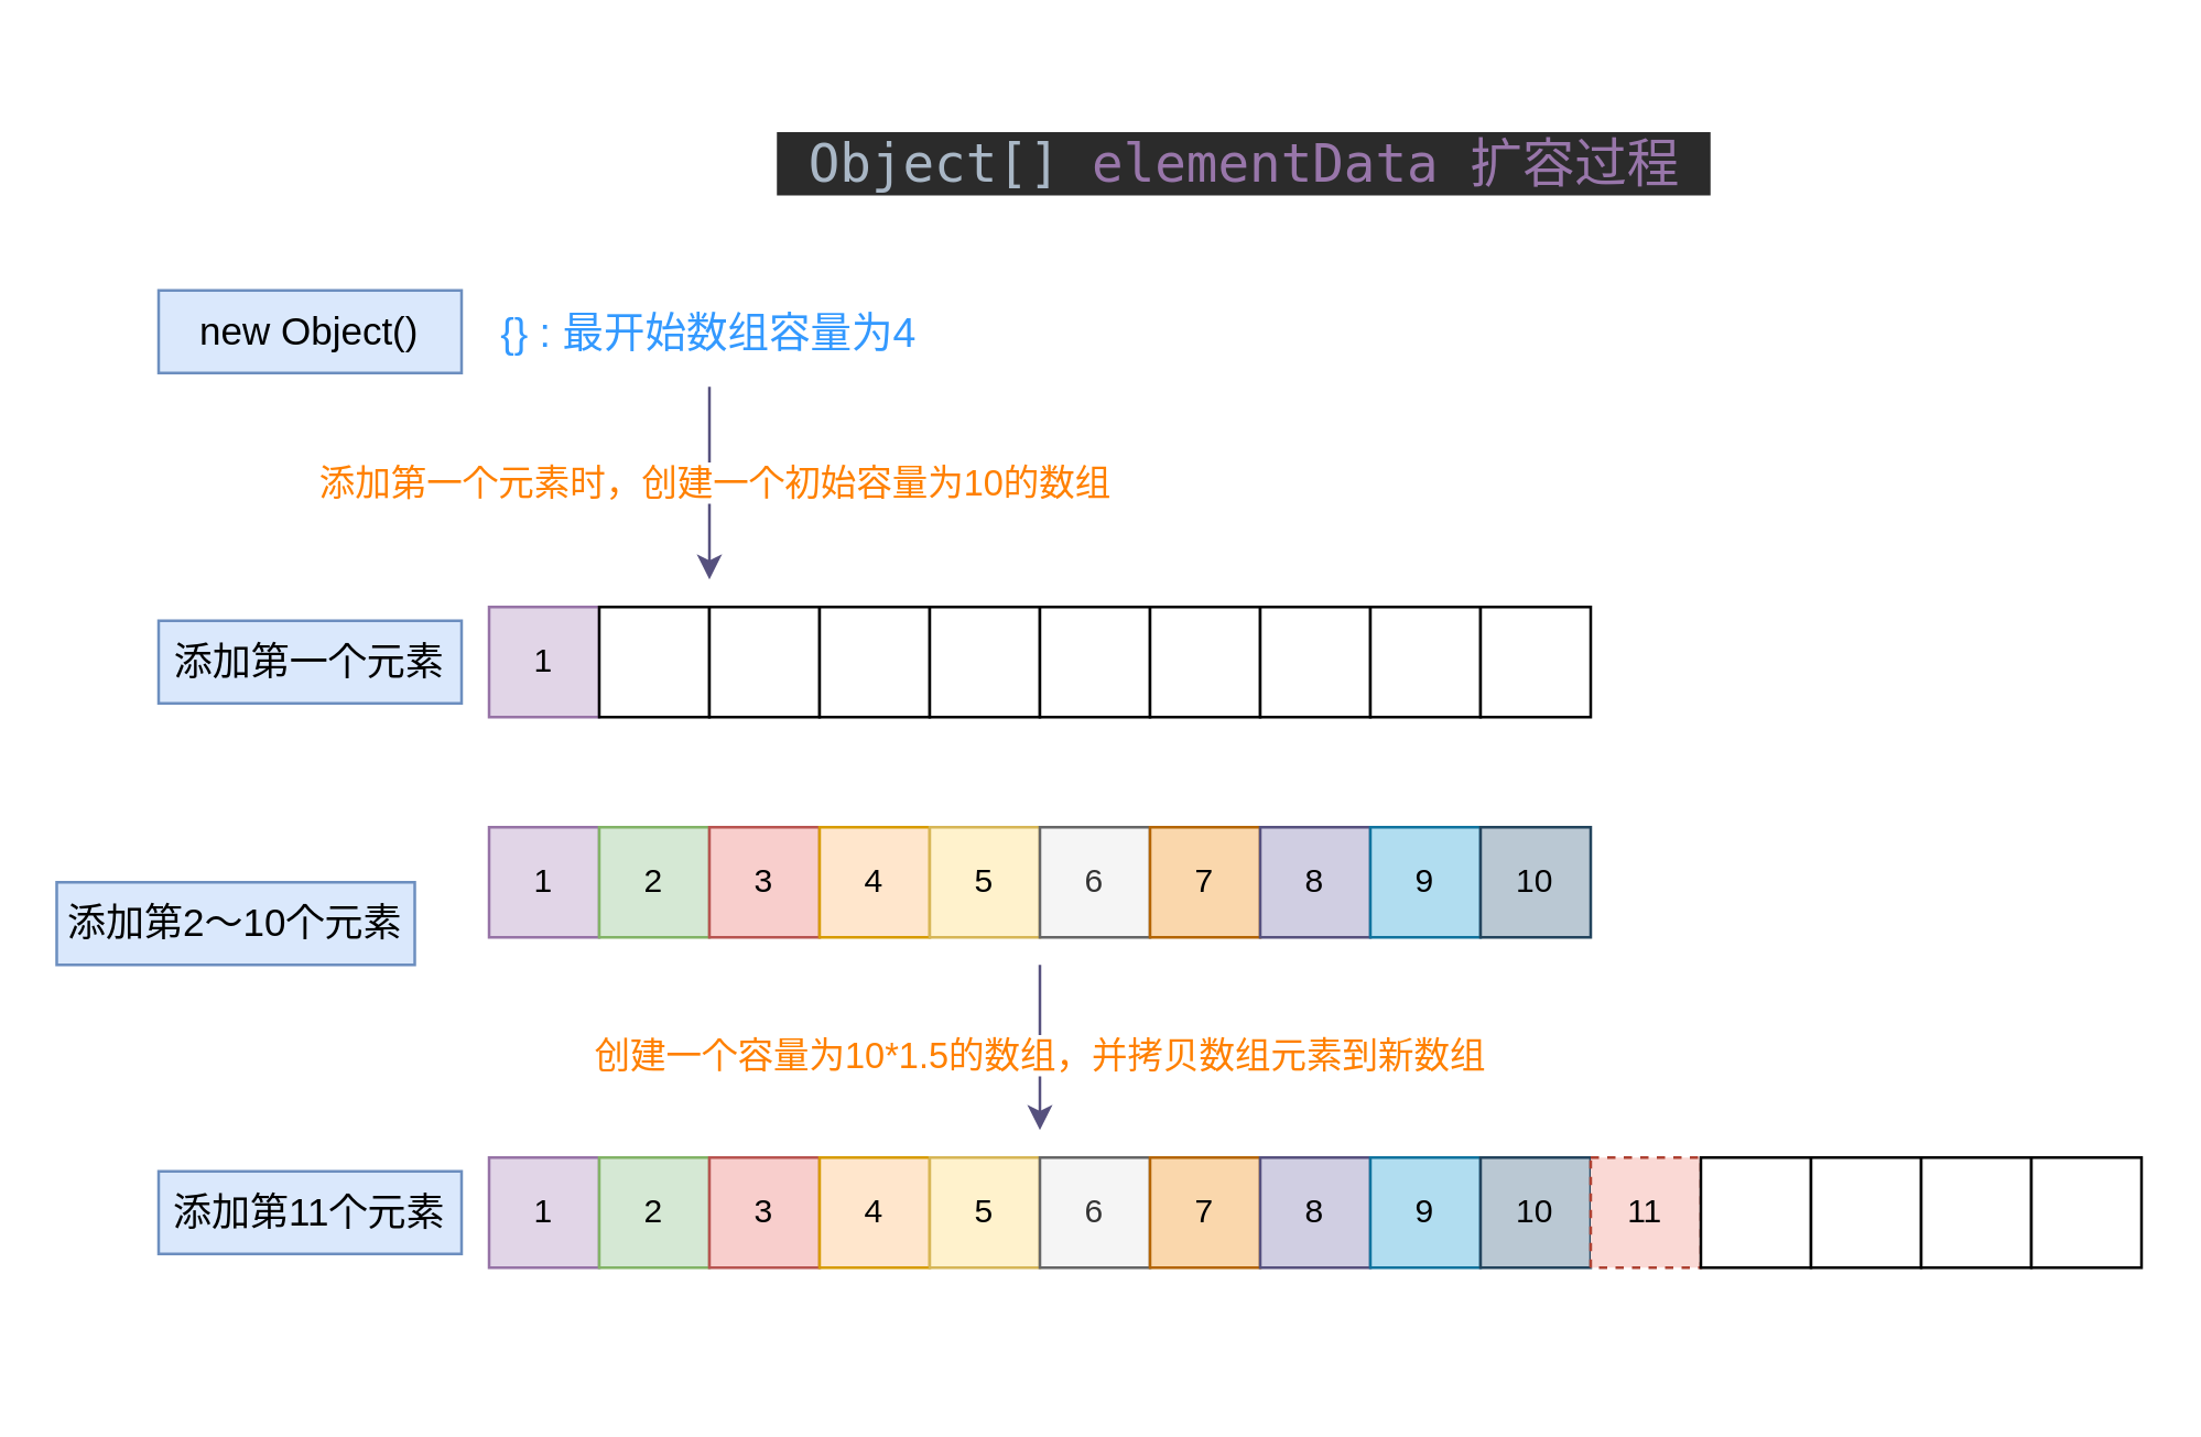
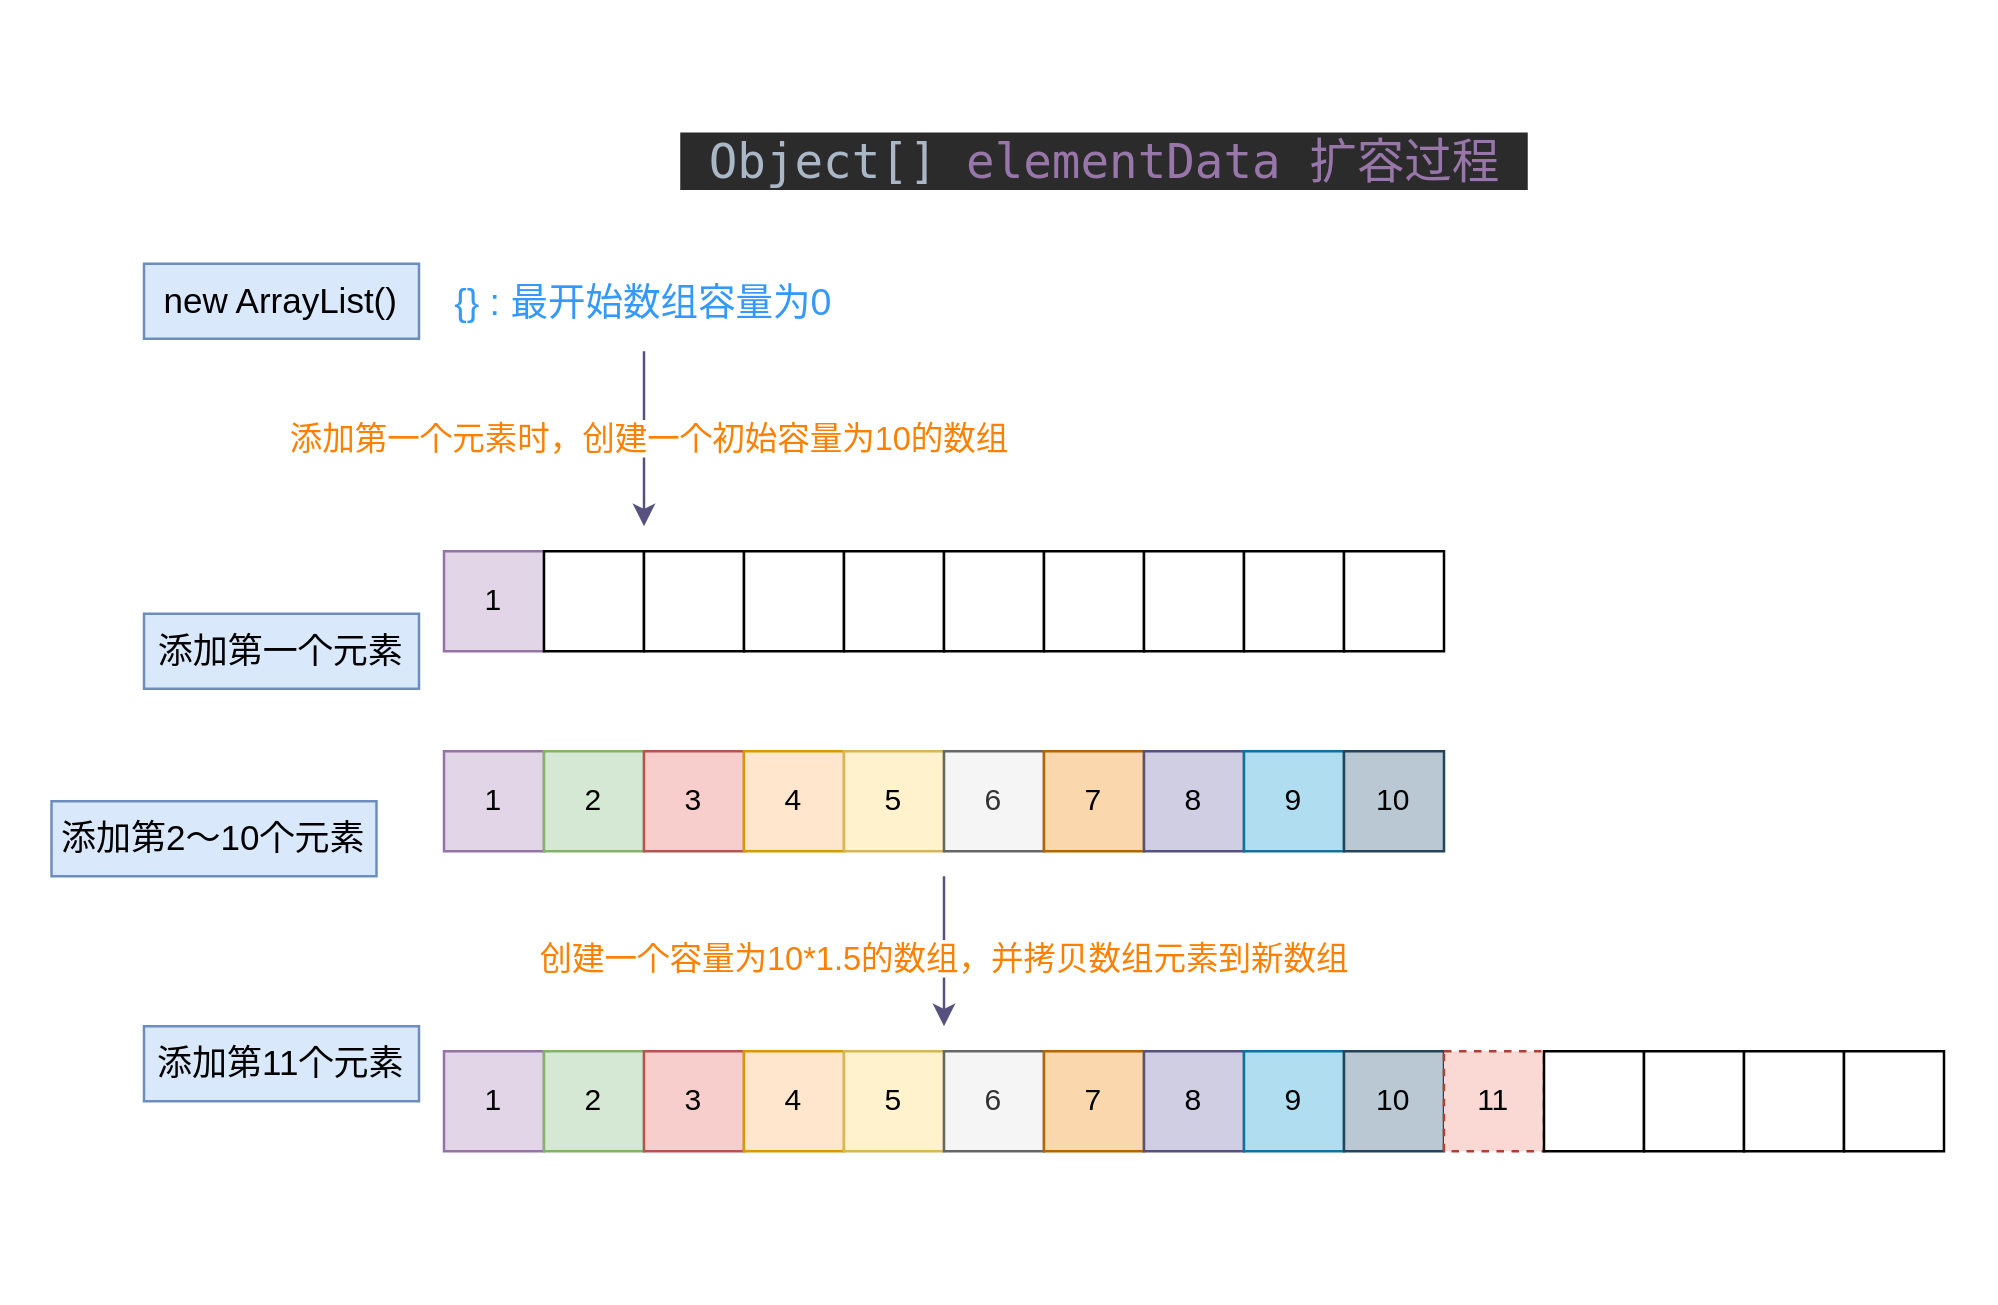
  <mxCell id="0" />
  <mxCell id="1" parent="0" />
  <mxCell id="2" value="1" style="whiteSpace=wrap;html=1;aspect=fixed;fillColor=#e1d5e7;strokeColor=#9673a6;" parent="1" vertex="1"><mxGeometry x="177" y="220" width="40" height="40" as="geometry" /></mxCell>
  <mxCell id="3" value="" style="whiteSpace=wrap;html=1;aspect=fixed;" parent="1" vertex="1"><mxGeometry x="217" y="220" width="40" height="40" as="geometry" /></mxCell>
  <mxCell id="4" value="" style="whiteSpace=wrap;html=1;aspect=fixed;" parent="1" vertex="1"><mxGeometry x="257" y="220" width="40" height="40" as="geometry" /></mxCell>
  <mxCell id="5" value="" style="whiteSpace=wrap;html=1;aspect=fixed;" parent="1" vertex="1"><mxGeometry x="297" y="220" width="40" height="40" as="geometry" /></mxCell>
  <mxCell id="6" value="" style="whiteSpace=wrap;html=1;aspect=fixed;" parent="1" vertex="1"><mxGeometry x="337" y="220" width="40" height="40" as="geometry" /></mxCell>
  <mxCell id="7" value="" style="whiteSpace=wrap;html=1;aspect=fixed;" parent="1" vertex="1"><mxGeometry x="377" y="220" width="40" height="40" as="geometry" /></mxCell>
  <mxCell id="8" value="" style="whiteSpace=wrap;html=1;aspect=fixed;" parent="1" vertex="1"><mxGeometry x="417" y="220" width="40" height="40" as="geometry" /></mxCell>
  <mxCell id="9" value="" style="whiteSpace=wrap;html=1;aspect=fixed;" parent="1" vertex="1"><mxGeometry x="457" y="220" width="40" height="40" as="geometry" /></mxCell>
  <mxCell id="10" value="" style="whiteSpace=wrap;html=1;aspect=fixed;" parent="1" vertex="1"><mxGeometry x="497" y="220" width="40" height="40" as="geometry" /></mxCell>
  <mxCell id="11" value="" style="whiteSpace=wrap;html=1;aspect=fixed;" parent="1" vertex="1"><mxGeometry x="537" y="220" width="40" height="40" as="geometry" /></mxCell>
- <mxCell id="12" value="new Object()" style="text;html=1;align=center;verticalAlign=middle;whiteSpace=wrap;rounded=0;fontSize=14;fillColor=#dae8fc;strokeColor=#6c8ebf;" parent="1" vertex="1"><mxGeometry x="57" y="105" width="110" height="30" as="geometry" /></mxCell>
- <mxCell id="13" value="添加第一个元素" style="text;html=1;align=center;verticalAlign=middle;whiteSpace=wrap;rounded=0;fontSize=14;fillColor=#dae8fc;strokeColor=#6c8ebf;" parent="1" vertex="1"><mxGeometry x="57" y="225" width="110" height="30" as="geometry" /></mxCell>
+ <mxCell id="12" value="new ArrayList()" style="text;html=1;align=center;verticalAlign=middle;whiteSpace=wrap;rounded=0;fontSize=14;fillColor=#dae8fc;strokeColor=#6c8ebf;" parent="1" vertex="1"><mxGeometry x="57" y="105" width="110" height="30" as="geometry" /></mxCell>
+ <mxCell id="13" value="添加第一个元素" style="text;html=1;align=center;verticalAlign=middle;whiteSpace=wrap;rounded=0;fontSize=14;fillColor=#dae8fc;strokeColor=#6c8ebf;" parent="1" vertex="1"><mxGeometry x="57" y="245" width="110" height="30" as="geometry" /></mxCell>
  <mxCell id="14" value="添加第2～10个元素" style="text;html=1;align=center;verticalAlign=middle;whiteSpace=wrap;rounded=0;fontSize=14;fillColor=#dae8fc;strokeColor=#6c8ebf;" parent="1" vertex="1"><mxGeometry x="20" y="320" width="130" height="30" as="geometry" /></mxCell>
  <mxCell id="15" value="1" style="whiteSpace=wrap;html=1;aspect=fixed;fillColor=#e1d5e7;strokeColor=#9673a6;" parent="1" vertex="1"><mxGeometry x="177" y="300" width="40" height="40" as="geometry" /></mxCell>
  <mxCell id="16" value="2" style="whiteSpace=wrap;html=1;aspect=fixed;fillColor=#d5e8d4;strokeColor=#82b366;" parent="1" vertex="1"><mxGeometry x="217" y="300" width="40" height="40" as="geometry" /></mxCell>
  <mxCell id="17" value="3" style="whiteSpace=wrap;html=1;aspect=fixed;fillColor=#f8cecc;strokeColor=#b85450;" parent="1" vertex="1"><mxGeometry x="257" y="300" width="40" height="40" as="geometry" /></mxCell>
  <mxCell id="18" value="4" style="whiteSpace=wrap;html=1;aspect=fixed;fillColor=#ffe6cc;strokeColor=#d79b00;" parent="1" vertex="1"><mxGeometry x="297" y="300" width="40" height="40" as="geometry" /></mxCell>
  <mxCell id="19" value="5" style="whiteSpace=wrap;html=1;aspect=fixed;fillColor=#fff2cc;strokeColor=#d6b656;" parent="1" vertex="1"><mxGeometry x="337" y="300" width="40" height="40" as="geometry" /></mxCell>
  <mxCell id="20" value="6" style="whiteSpace=wrap;html=1;aspect=fixed;fillColor=#f5f5f5;fontColor=#333333;strokeColor=#666666;" parent="1" vertex="1"><mxGeometry x="377" y="300" width="40" height="40" as="geometry" /></mxCell>
  <mxCell id="21" value="7" style="whiteSpace=wrap;html=1;aspect=fixed;fillColor=#fad7ac;strokeColor=#b46504;" parent="1" vertex="1"><mxGeometry x="417" y="300" width="40" height="40" as="geometry" /></mxCell>
  <mxCell id="22" value="8" style="whiteSpace=wrap;html=1;aspect=fixed;fillColor=#d0cee2;strokeColor=#56517e;" parent="1" vertex="1"><mxGeometry x="457" y="300" width="40" height="40" as="geometry" /></mxCell>
  <mxCell id="23" value="9" style="whiteSpace=wrap;html=1;aspect=fixed;fillColor=#b1ddf0;strokeColor=#10739e;" parent="1" vertex="1"><mxGeometry x="497" y="300" width="40" height="40" as="geometry" /></mxCell>
  <mxCell id="24" value="10" style="whiteSpace=wrap;html=1;aspect=fixed;fillColor=#bac8d3;strokeColor=#23445d;" parent="1" vertex="1"><mxGeometry x="537" y="300" width="40" height="40" as="geometry" /></mxCell>
- <mxCell id="25" value="添加第11个元素" style="text;html=1;align=center;verticalAlign=middle;whiteSpace=wrap;rounded=0;fontSize=14;fillColor=#dae8fc;strokeColor=#6c8ebf;" parent="1" vertex="1"><mxGeometry x="57" y="425" width="110" height="30" as="geometry" /></mxCell>
+ <mxCell id="25" value="添加第11个元素" style="text;html=1;align=center;verticalAlign=middle;whiteSpace=wrap;rounded=0;fontSize=14;fillColor=#dae8fc;strokeColor=#6c8ebf;" parent="1" vertex="1"><mxGeometry x="57" y="410" width="110" height="30" as="geometry" /></mxCell>
  <mxCell id="26" value="1" style="whiteSpace=wrap;html=1;aspect=fixed;fillColor=#e1d5e7;strokeColor=#9673a6;" parent="1" vertex="1"><mxGeometry x="177" y="420" width="40" height="40" as="geometry" /></mxCell>
  <mxCell id="27" value="2" style="whiteSpace=wrap;html=1;aspect=fixed;fillColor=#d5e8d4;strokeColor=#82b366;" parent="1" vertex="1"><mxGeometry x="217" y="420" width="40" height="40" as="geometry" /></mxCell>
  <mxCell id="28" value="3" style="whiteSpace=wrap;html=1;aspect=fixed;fillColor=#f8cecc;strokeColor=#b85450;" parent="1" vertex="1"><mxGeometry x="257" y="420" width="40" height="40" as="geometry" /></mxCell>
  <mxCell id="29" value="4" style="whiteSpace=wrap;html=1;aspect=fixed;fillColor=#ffe6cc;strokeColor=#d79b00;" parent="1" vertex="1"><mxGeometry x="297" y="420" width="40" height="40" as="geometry" /></mxCell>
  <mxCell id="30" value="5" style="whiteSpace=wrap;html=1;aspect=fixed;fillColor=#fff2cc;strokeColor=#d6b656;" parent="1" vertex="1"><mxGeometry x="337" y="420" width="40" height="40" as="geometry" /></mxCell>
  <mxCell id="31" value="6" style="whiteSpace=wrap;html=1;aspect=fixed;fillColor=#f5f5f5;fontColor=#333333;strokeColor=#666666;" parent="1" vertex="1"><mxGeometry x="377" y="420" width="40" height="40" as="geometry" /></mxCell>
  <mxCell id="32" value="7" style="whiteSpace=wrap;html=1;aspect=fixed;fillColor=#fad7ac;strokeColor=#b46504;" parent="1" vertex="1"><mxGeometry x="417" y="420" width="40" height="40" as="geometry" /></mxCell>
  <mxCell id="33" value="8" style="whiteSpace=wrap;html=1;aspect=fixed;fillColor=#d0cee2;strokeColor=#56517e;" parent="1" vertex="1"><mxGeometry x="457" y="420" width="40" height="40" as="geometry" /></mxCell>
  <mxCell id="34" value="9" style="whiteSpace=wrap;html=1;aspect=fixed;fillColor=#b1ddf0;strokeColor=#10739e;" parent="1" vertex="1"><mxGeometry x="497" y="420" width="40" height="40" as="geometry" /></mxCell>
  <mxCell id="35" value="10" style="whiteSpace=wrap;html=1;aspect=fixed;fillColor=#bac8d3;strokeColor=#23445d;" parent="1" vertex="1"><mxGeometry x="537" y="420" width="40" height="40" as="geometry" /></mxCell>
  <mxCell id="36" value="11" style="whiteSpace=wrap;html=1;aspect=fixed;fillColor=#fad9d5;strokeColor=#ae4132;dashed=1;" parent="1" vertex="1"><mxGeometry x="577" y="420" width="40" height="40" as="geometry" /></mxCell>
  <mxCell id="37" value="" style="whiteSpace=wrap;html=1;aspect=fixed;" parent="1" vertex="1"><mxGeometry x="617" y="420" width="40" height="40" as="geometry" /></mxCell>
  <mxCell id="38" value="" style="whiteSpace=wrap;html=1;aspect=fixed;" parent="1" vertex="1"><mxGeometry x="657" y="420" width="40" height="40" as="geometry" /></mxCell>
  <mxCell id="39" value="" style="whiteSpace=wrap;html=1;aspect=fixed;" parent="1" vertex="1"><mxGeometry x="697" y="420" width="40" height="40" as="geometry" /></mxCell>
  <mxCell id="40" value="" style="whiteSpace=wrap;html=1;aspect=fixed;" parent="1" vertex="1"><mxGeometry x="737" y="420" width="40" height="40" as="geometry" /></mxCell>
- <mxCell id="41" value="&lt;pre style=&quot;background-color: rgb(43, 43, 43); color: rgb(169, 183, 198); font-family: &amp;quot;JetBrains Mono&amp;quot;, monospace; font-size: 19px;&quot;&gt; Object[] &lt;span style=&quot;color: rgb(152, 118, 170); font-size: 19px;&quot;&gt;elementData 扩容过程 &lt;/span&gt;&lt;/pre&gt;" style="text;html=1;align=center;verticalAlign=middle;whiteSpace=wrap;rounded=0;fontSize=19;" parent="1" vertex="1"><mxGeometry x="242" y="39" width="419" height="40" as="geometry" /></mxCell>
- <mxCell id="42" value="{} : 最开始数组容量为4" style="rounded=0;whiteSpace=wrap;html=1;fontSize=15;strokeColor=none;fontColor=#3399FF;" parent="1" vertex="1"><mxGeometry x="177" y="100" width="160" height="40" as="geometry" /></mxCell>
+ <mxCell id="41" value="&lt;pre style=&quot;background-color: rgb(43, 43, 43); color: rgb(169, 183, 198); font-family: &amp;quot;JetBrains Mono&amp;quot;, monospace; font-size: 19px;&quot;&gt; Object[] &lt;span style=&quot;color: rgb(152, 118, 170); font-size: 19px;&quot;&gt;elementData 扩容过程 &lt;/span&gt;&lt;/pre&gt;" style="text;html=1;align=center;verticalAlign=middle;whiteSpace=wrap;rounded=0;fontSize=19;" parent="1" vertex="1"><mxGeometry x="232" y="44" width="419" height="40" as="geometry" /></mxCell>
+ <mxCell id="42" value="{} : 最开始数组容量为0" style="rounded=0;whiteSpace=wrap;html=1;fontSize=15;strokeColor=none;fontColor=#3399FF;" parent="1" vertex="1"><mxGeometry x="177" y="100" width="160" height="40" as="geometry" /></mxCell>
  <mxCell id="43" value="" style="endArrow=classic;html=1;rounded=0;exitX=0.5;exitY=1;exitDx=0;exitDy=0;fillColor=#d0cee2;strokeColor=#56517e;" parent="1" source="42" edge="1"><mxGeometry width="50" height="50" relative="1" as="geometry"><mxPoint x="267" y="140" as="sourcePoint" /><mxPoint x="257" y="210" as="targetPoint" /></mxGeometry></mxCell>
  <mxCell id="44" value="&lt;font color=&quot;#ff8000&quot;&gt;添加第一个元素时，创建一个初始容量为10的数组&lt;/font&gt;" style="edgeLabel;html=1;align=center;verticalAlign=middle;resizable=0;points=[];fontSize=13;fontColor=#808080;" parent="43" vertex="1" connectable="0"><mxGeometry x="-0.041" y="1" relative="1" as="geometry"><mxPoint as="offset" /></mxGeometry></mxCell>
  <mxCell id="45" value="" style="endArrow=classic;html=1;rounded=0;fillColor=#d0cee2;strokeColor=#56517e;" parent="1" edge="1"><mxGeometry width="50" height="50" relative="1" as="geometry"><mxPoint x="377" y="350" as="sourcePoint" /><mxPoint x="377" y="410" as="targetPoint" /></mxGeometry></mxCell>
  <mxCell id="46" value="&lt;font color=&quot;#ff8000&quot;&gt;创建一个容量为10*1.5的数组，并拷贝数组元素到新数组&lt;/font&gt;" style="edgeLabel;html=1;align=center;verticalAlign=middle;resizable=0;points=[];fontSize=13;" parent="45" vertex="1" connectable="0"><mxGeometry x="0.067" y="-1" relative="1" as="geometry"><mxPoint as="offset" /></mxGeometry></mxCell>
  <mxCell id="47" value="" style="line;strokeWidth=2;html=1;strokeColor=none;" parent="1" vertex="1"><mxGeometry x="57" y="20" width="720" height="10" as="geometry" /></mxCell>
  <mxCell id="48" value="" style="line;strokeWidth=2;html=1;strokeColor=none;" parent="1" vertex="1"><mxGeometry x="27" y="490" width="720" height="10" as="geometry" /></mxCell>
